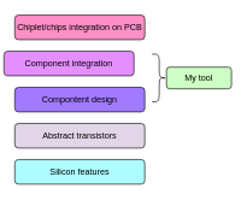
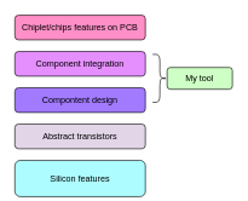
  <mxCell id="0" />
  <mxCell id="1" parent="0" />
- <mxCell id="2" value="Silicon features" style="rounded=1;whiteSpace=wrap;html=1;fillColor=#ADFCFF;" parent="1" vertex="1"><mxGeometry x="20" y="220" width="180" height="34" as="geometry" /></mxCell>
+ <mxCell id="2" value="Silicon features" style="rounded=1;whiteSpace=wrap;html=1;fillColor=#ADFCFF;" parent="1" vertex="1"><mxGeometry x="20" y="220" width="180" height="50" as="geometry" /></mxCell>
  <mxCell id="3" value="Abstract transistors" style="rounded=1;whiteSpace=wrap;html=1;fillColor=#e1d5e7;" parent="1" vertex="1"><mxGeometry x="20" y="170" width="180" height="34" as="geometry" /></mxCell>
  <mxCell id="4" value="Compontent design" style="rounded=1;whiteSpace=wrap;html=1;fillColor=#A27AFF;" parent="1" vertex="1"><mxGeometry x="20" y="120" width="180" height="34" as="geometry" /></mxCell>
- <mxCell id="5" value="Component integration" style="rounded=1;whiteSpace=wrap;html=1;fillColor=#E58FFF;" parent="1" vertex="1"><mxGeometry x="5" y="70" width="180" height="34" as="geometry" /></mxCell>
- <mxCell id="6" value="Chiplet/chips integration on PCB" style="rounded=1;whiteSpace=wrap;html=1;fillColor=#FF8FC7;" parent="1" vertex="1"><mxGeometry x="20" y="20" width="180" height="34" as="geometry" /></mxCell>
+ <mxCell id="5" value="Component integration" style="rounded=1;whiteSpace=wrap;html=1;fillColor=#E58FFF;" parent="1" vertex="1"><mxGeometry x="20" y="70" width="180" height="34" as="geometry" /></mxCell>
+ <mxCell id="6" value="Chiplet/chips features on PCB" style="rounded=1;whiteSpace=wrap;html=1;fillColor=#FF8FC7;" parent="1" vertex="1"><mxGeometry x="20" y="20" width="180" height="34" as="geometry" /></mxCell>
  <mxCell id="7" value="" style="shape=curlyBracket;whiteSpace=wrap;html=1;rounded=1;flipH=1;" vertex="1" parent="1"><mxGeometry x="210" y="74" width="20" height="66" as="geometry" /></mxCell>
  <mxCell id="8" value="My tool" style="rounded=1;whiteSpace=wrap;html=1;fillColor=#CEFFC4;" vertex="1" parent="1"><mxGeometry x="230" y="92" width="90" height="30" as="geometry" /></mxCell>
